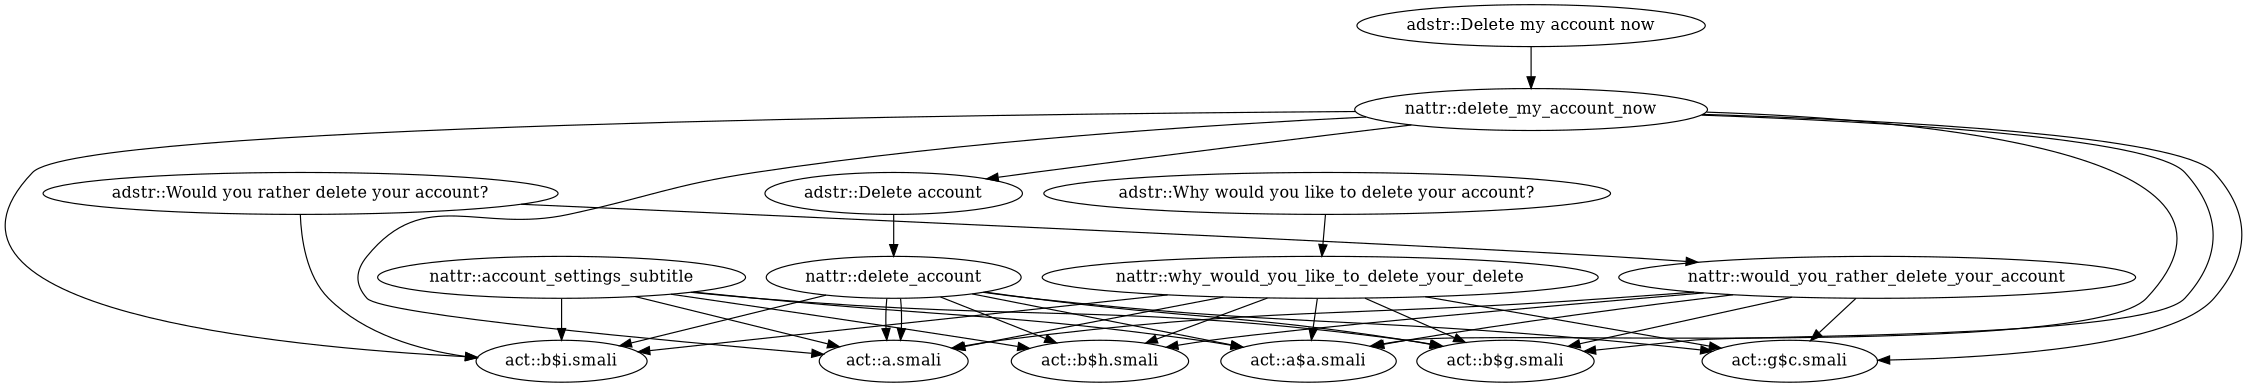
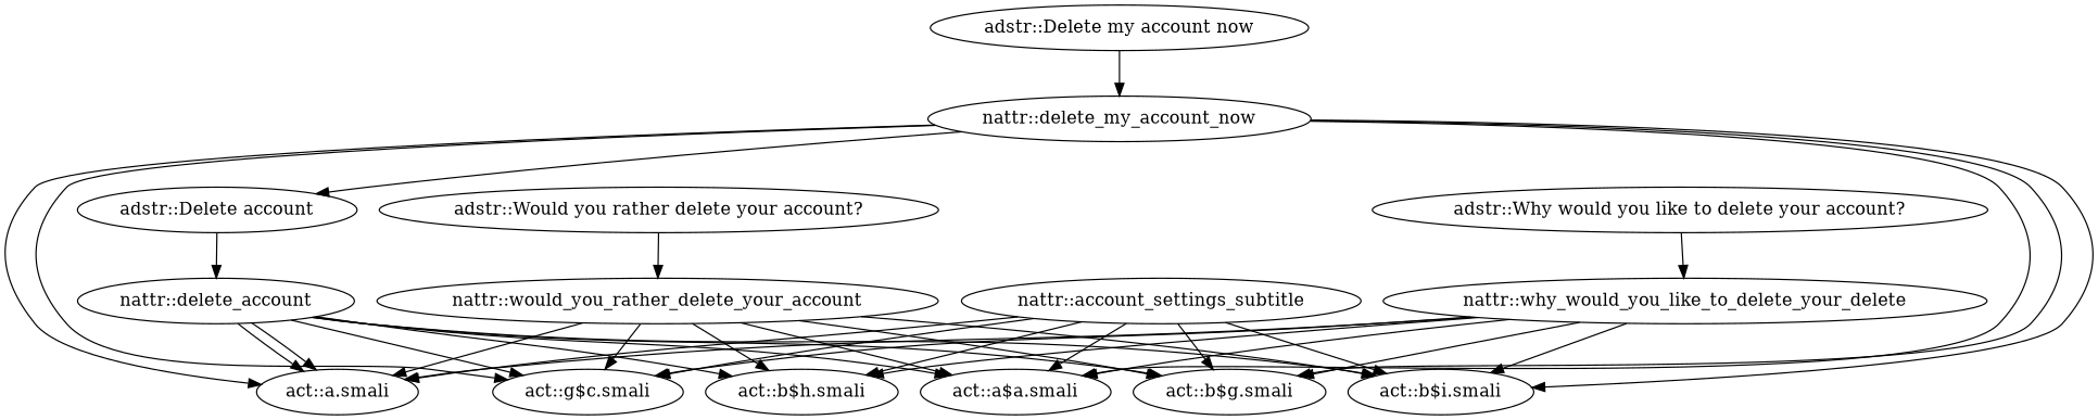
  digraph {
    "adstr::Delete account"
    "nattr::delete_account"
    "act::g$c.smali"
    "act::a.smali"
    "act::b$h.smali"
    "act::a$a.smali"
    "act::b$g.smali"
    "act::b$i.smali"
    "adstr::Delete my account now"
    "nattr::delete_my_account_now"
    n11 [label="nattr::why_would_you_like_to_delete_your_delete"]
    "adstr::Why would you like to delete your account?"
    "adstr::Would you rather delete your account?"
    "nattr::would_you_rather_delete_your_account"
    "nattr::account_settings_subtitle"
    "adstr::Delete account" -> "nattr::delete_account"
    "nattr::delete_account" -> "act::g$c.smali"
    "nattr::delete_account" -> "act::a.smali"
    "nattr::delete_account" -> "act::a.smali"
    "nattr::delete_account" -> "act::b$h.smali"
    "nattr::delete_account" -> "act::a$a.smali"
    "nattr::delete_account" -> "act::b$g.smali"
    "nattr::delete_account" -> "act::b$i.smali"
    "adstr::Delete my account now" -> "nattr::delete_my_account_now"
    "nattr::delete_my_account_now" -> "adstr::Delete account"
    "nattr::delete_my_account_now" -> "act::g$c.smali"
    "nattr::delete_my_account_now" -> "act::a.smali"
    "nattr::delete_my_account_now" -> "act::a$a.smali"
    "nattr::delete_my_account_now" -> "act::b$g.smali"
    "nattr::delete_my_account_now" -> "act::b$i.smali"
    n11 -> "act::g$c.smali"
    n11 -> "act::a.smali"
    n11 -> "act::b$h.smali"
    n11 -> "act::a$a.smali"
    n11 -> "act::b$g.smali"
    n11 -> "act::b$i.smali"
    "adstr::Why would you like to delete your account?" -> n11
    "adstr::Would you rather delete your account?" -> "nattr::would_you_rather_delete_your_account"
    "nattr::would_you_rather_delete_your_account" -> "act::g$c.smali"
    "nattr::would_you_rather_delete_your_account" -> "act::a.smali"
    "nattr::would_you_rather_delete_your_account" -> "act::b$h.smali"
    "nattr::would_you_rather_delete_your_account" -> "act::a$a.smali"
    "nattr::would_you_rather_delete_your_account" -> "act::b$g.smali"
-   "adstr::Would you rather delete your account?" -> "act::b$i.smali"
+   "nattr::would_you_rather_delete_your_account" -> "act::b$i.smali"
+   "nattr::account_settings_subtitle" -> "act::g$c.smali"
    "nattr::account_settings_subtitle" -> "act::a.smali"
    "nattr::account_settings_subtitle" -> "act::b$h.smali"
    "nattr::account_settings_subtitle" -> "act::a$a.smali"
    "nattr::account_settings_subtitle" -> "act::b$g.smali"
    "nattr::account_settings_subtitle" -> "act::b$i.smali"
  }
